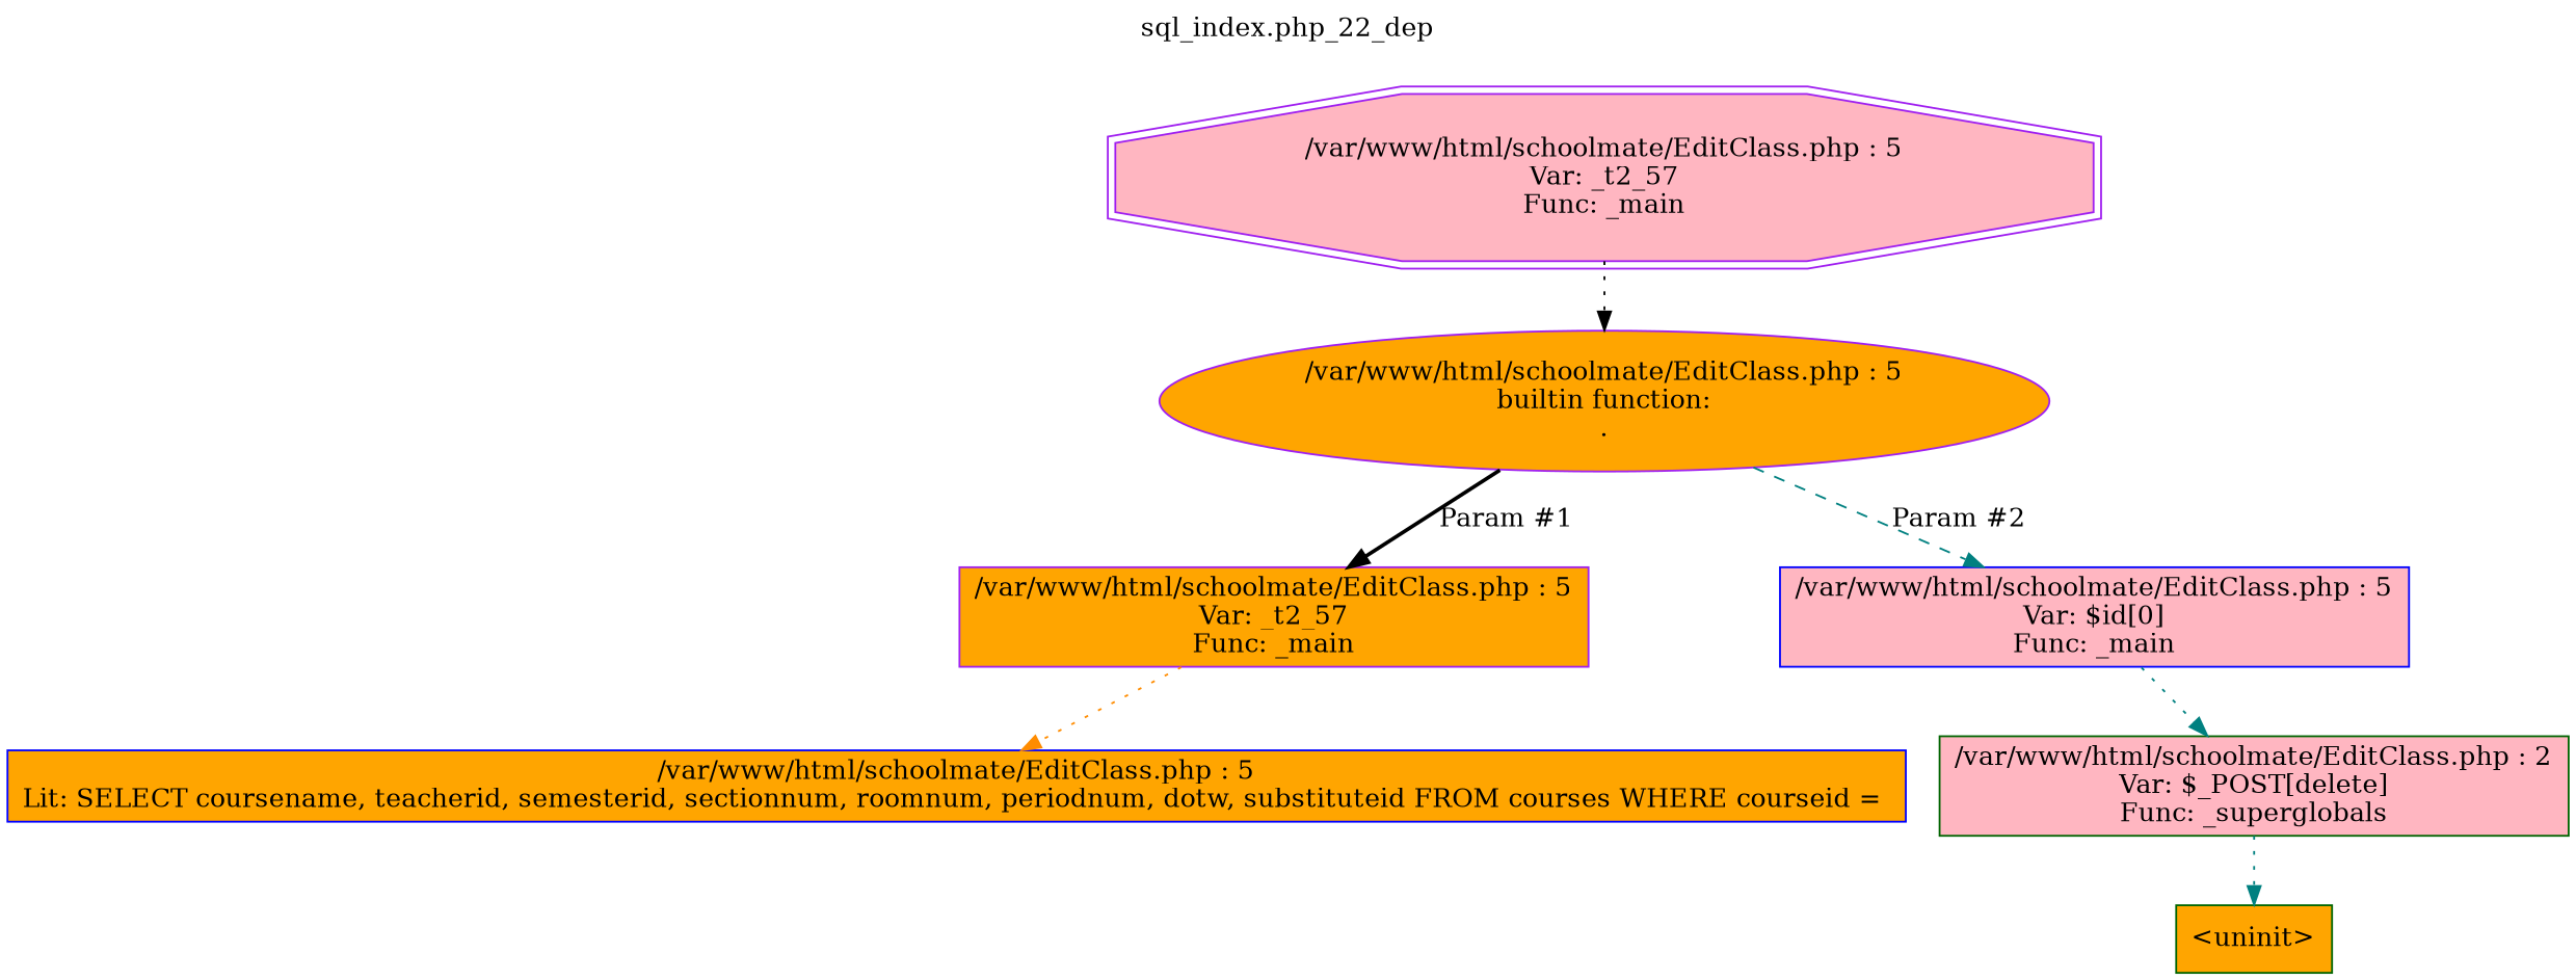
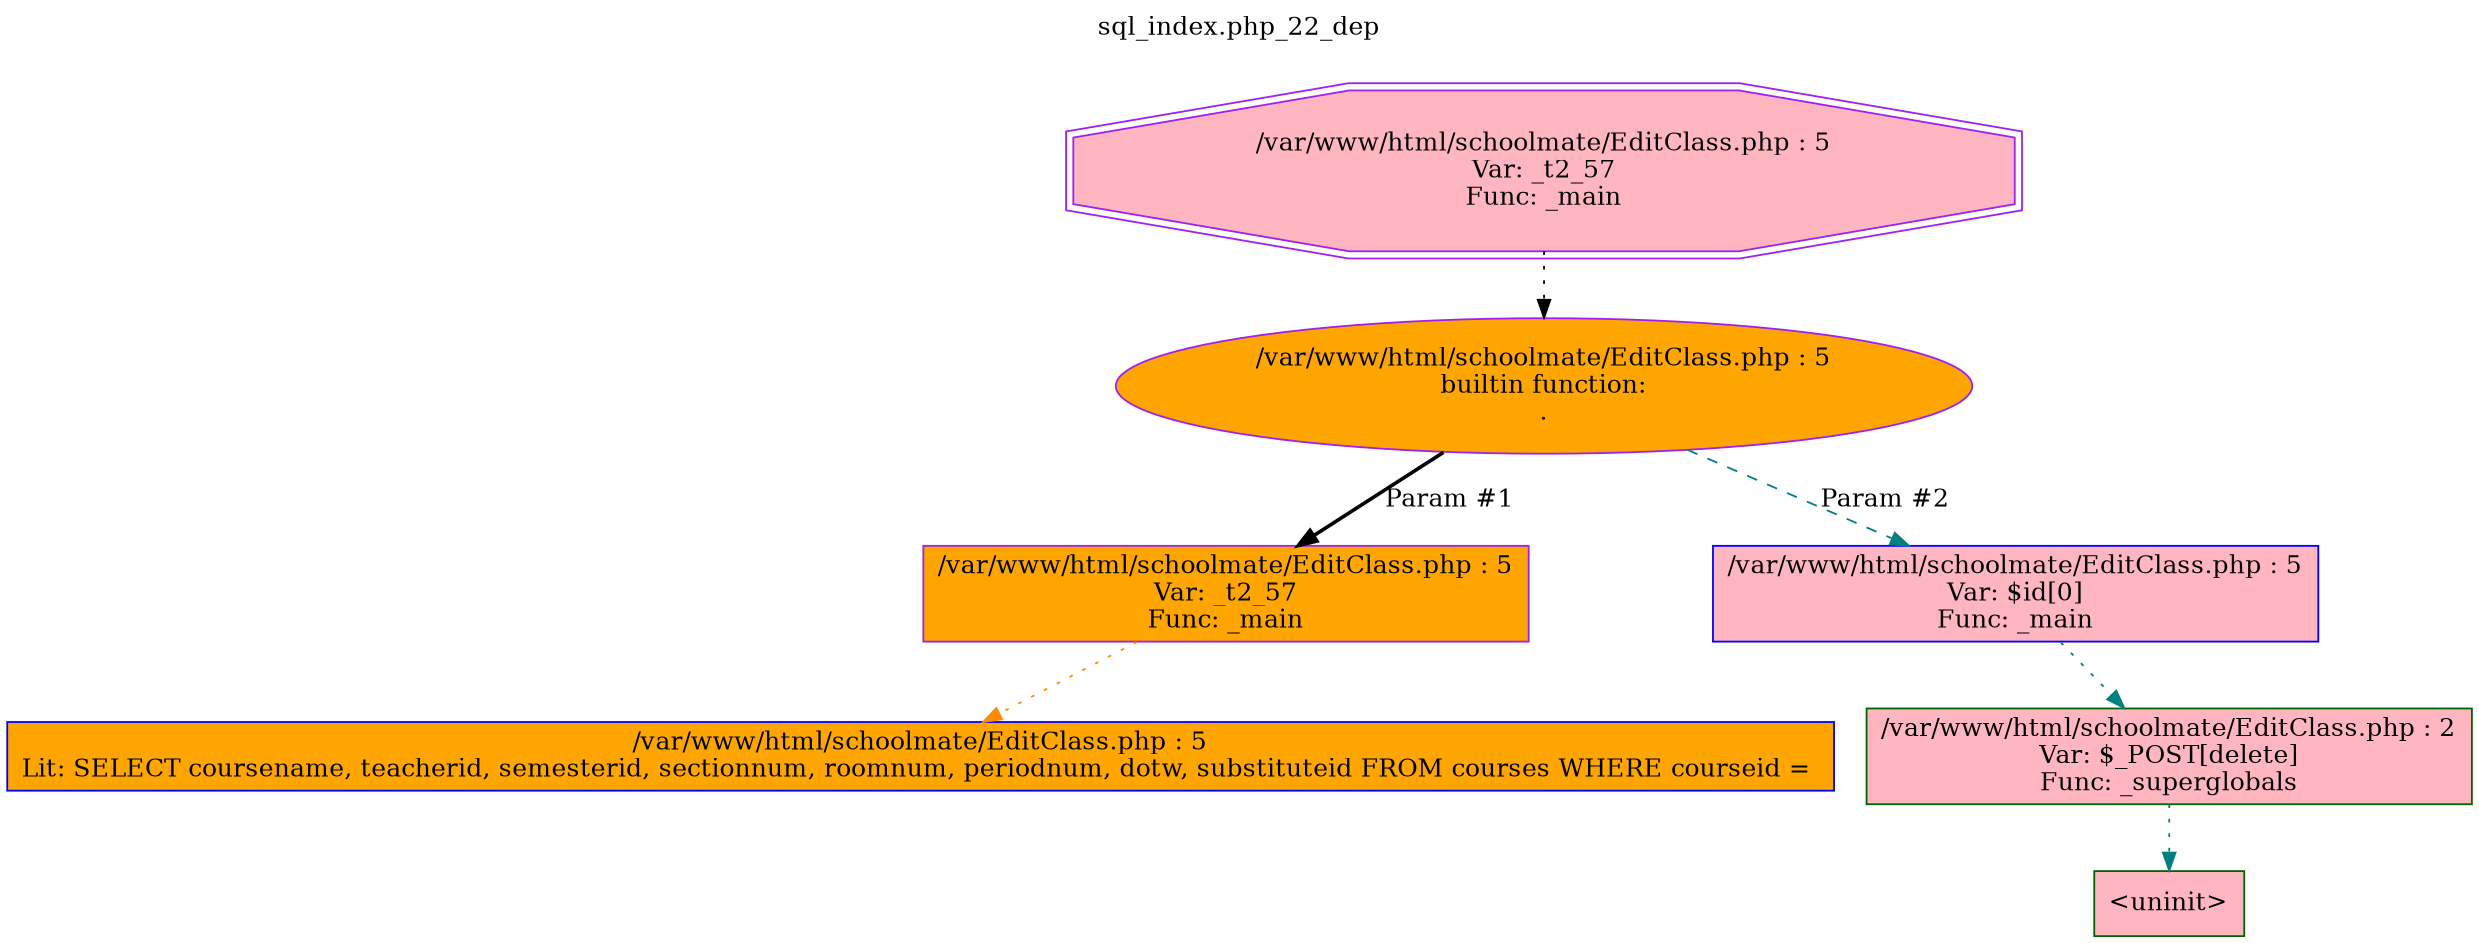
  digraph {
    label="sql_index.php_22_dep"
    labelloc=t
    node [shape=box style=filled fillcolor=orange color=purple]
    edge [color=teal style=dotted]
    n1 [label="/var/www/html/schoolmate/EditClass.php : 5\nVar: _t2_57\nFunc: _main\n" shape=doubleoctagon fillcolor=lightpink]
    n2 [label="/var/www/html/schoolmate/EditClass.php : 5\nbuiltin function:\n.\n" shape=ellipse]
    n3 [label="/var/www/html/schoolmate/EditClass.php : 5\nVar: _t2_57\nFunc: _main\n"]
    n4 [label="/var/www/html/schoolmate/EditClass.php : 5\nVar: $id[0]\nFunc: _main\n" fillcolor=lightpink color=blue]
    n5 [label="/var/www/html/schoolmate/EditClass.php : 5\nLit: SELECT coursename, teacherid, semesterid, sectionnum, roomnum, periodnum, dotw, substituteid FROM courses WHERE courseid = \n" color=blue]
    n6 [label="/var/www/html/schoolmate/EditClass.php : 2\nVar: $_POST[delete]\nFunc: _superglobals\n" fillcolor=lightpink color=darkgreen]
-   n7 [label="<uninit>" color=darkgreen]
+   n7 [label="<uninit>" fillcolor=lightpink color=darkgreen]
    n1 -> n2 [color=black]
    n2 -> n3 [label="Param #1" color=black style=bold]
    n2 -> n4 [label="Param #2" style=dashed]
    n3 -> n5 [color=darkorange]
    n4 -> n6
    n6 -> n7
  }
